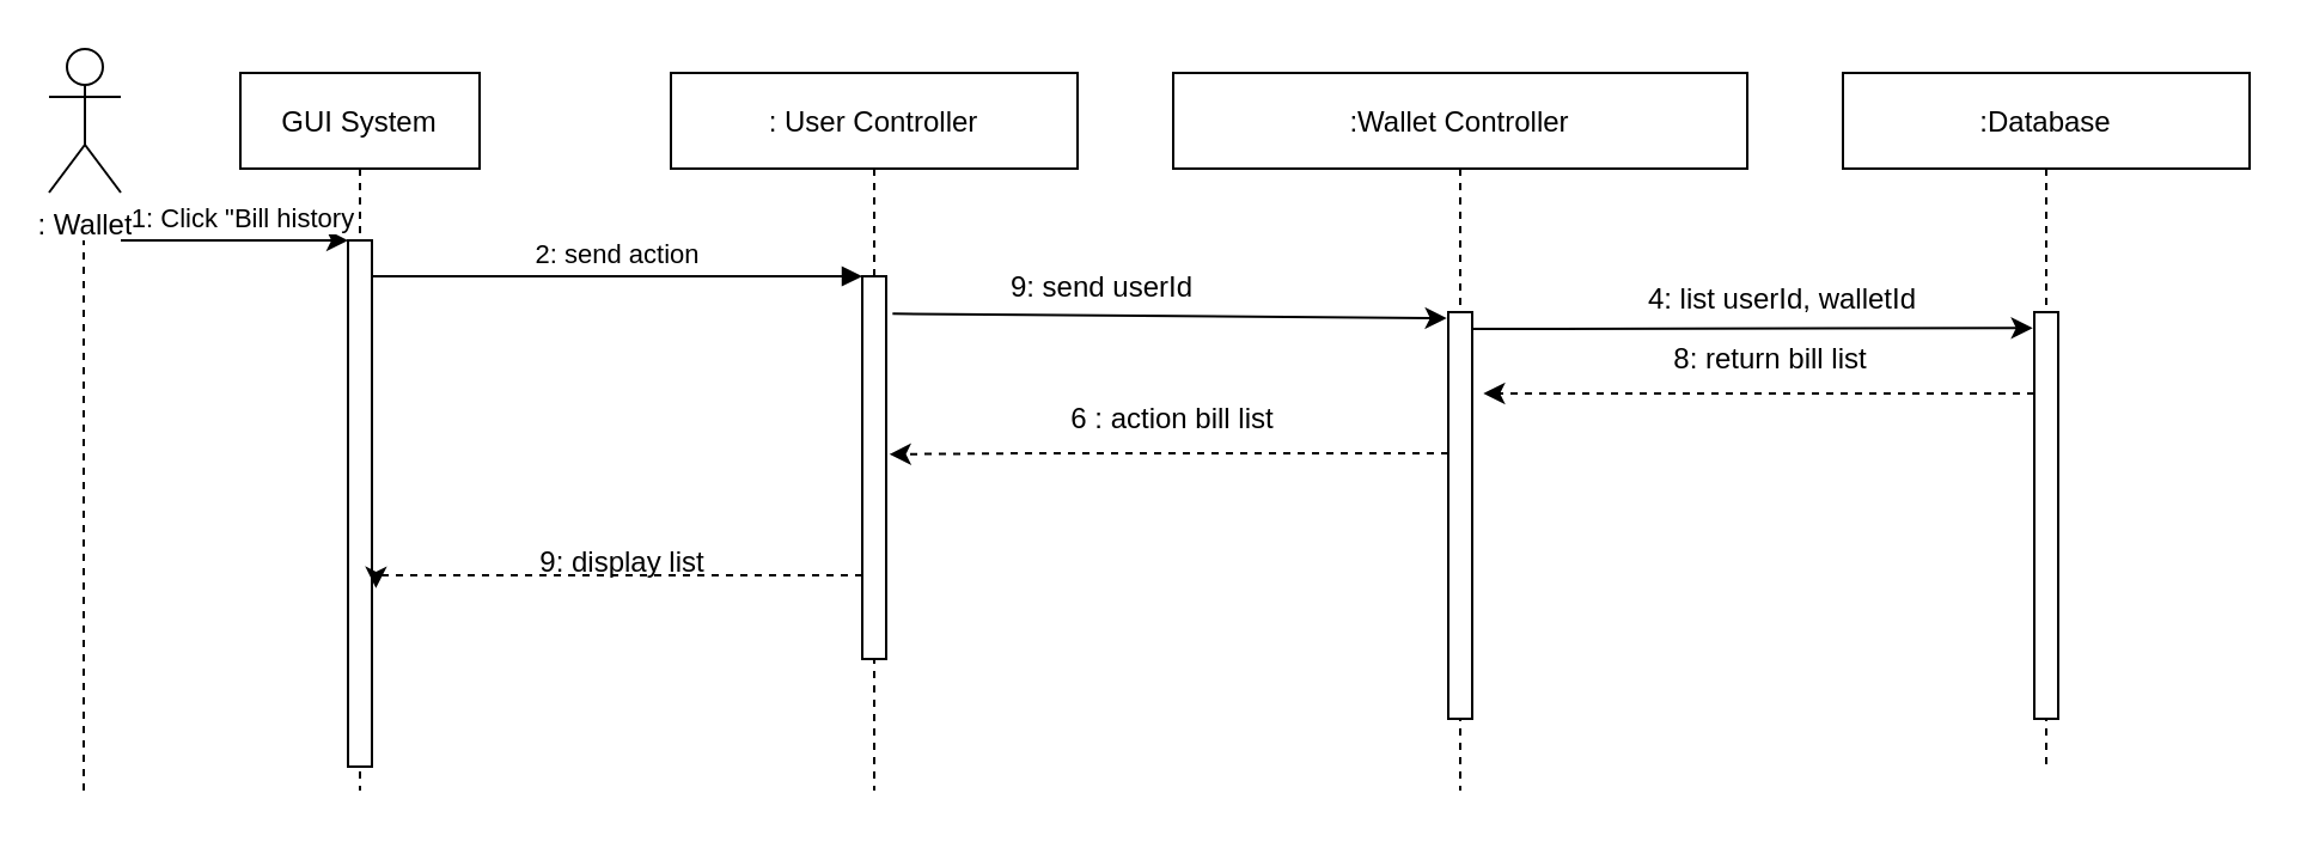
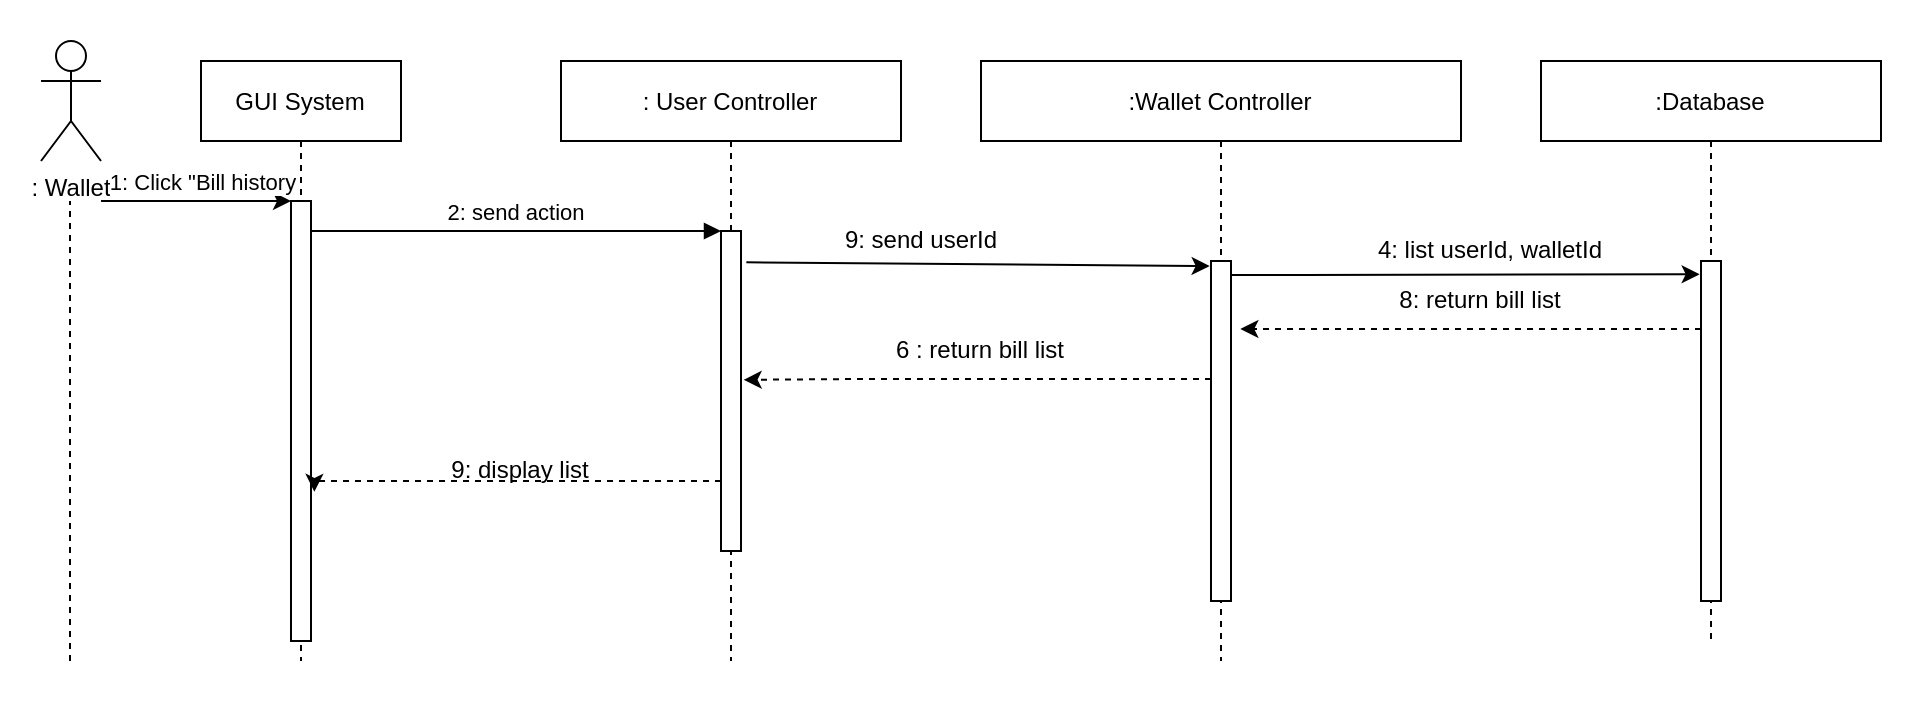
  <mxCell id="0" />
  <mxCell id="1" parent="0" />
  <mxCell id="2" value="GUI System" style="shape=umlLifeline;perimeter=lifelinePerimeter;container=1;collapsible=0;recursiveResize=0;rounded=0;shadow=0;strokeWidth=1;" vertex="1" parent="1"><mxGeometry x="100" y="30" width="100" height="300" as="geometry" /></mxCell>
  <mxCell id="3" value="" style="points=[];perimeter=orthogonalPerimeter;rounded=0;shadow=0;strokeWidth=1;" vertex="1" parent="2"><mxGeometry x="45" y="70" width="10" height="220" as="geometry" /></mxCell>
  <mxCell id="4" value=": User Controller" style="shape=umlLifeline;perimeter=lifelinePerimeter;container=1;collapsible=0;recursiveResize=0;rounded=0;shadow=0;strokeWidth=1;" vertex="1" parent="1"><mxGeometry x="280" y="30" width="170" height="300" as="geometry" /></mxCell>
  <mxCell id="5" value="" style="points=[];perimeter=orthogonalPerimeter;rounded=0;shadow=0;strokeWidth=1;" vertex="1" parent="4"><mxGeometry x="80" y="85" width="10" height="160" as="geometry" /></mxCell>
  <mxCell id="6" value="9: display list" style="text;html=1;strokeColor=none;fillColor=none;align=center;verticalAlign=middle;whiteSpace=wrap;rounded=0;" vertex="1" parent="4"><mxGeometry x="-60" y="190" width="80" height="30" as="geometry" /></mxCell>
  <mxCell id="7" value="2: send action" style="verticalAlign=bottom;endArrow=block;entryX=0;entryY=0;shadow=0;strokeWidth=1;" edge="1" parent="1" source="3" target="5"><mxGeometry relative="1" as="geometry"><mxPoint x="255" y="110" as="sourcePoint" /></mxGeometry></mxCell>
  <mxCell id="8" value=": Wallet" style="shape=umlActor;verticalLabelPosition=bottom;verticalAlign=top;html=1;outlineConnect=0;" vertex="1" parent="1"><mxGeometry x="20" y="20" width="30" height="60" as="geometry" /></mxCell>
  <mxCell id="9" value="" style="endArrow=none;dashed=1;html=1;rounded=0;" edge="1" parent="1"><mxGeometry width="50" height="50" relative="1" as="geometry"><mxPoint x="34.5" y="330" as="sourcePoint" /><mxPoint x="34.5" y="100" as="targetPoint" /></mxGeometry></mxCell>
  <mxCell id="10" value=":Wallet Controller" style="shape=umlLifeline;perimeter=lifelinePerimeter;container=1;collapsible=0;recursiveResize=0;rounded=0;shadow=0;strokeWidth=1;" vertex="1" parent="1"><mxGeometry x="490" y="30" width="240" height="300" as="geometry" /></mxCell>
  <mxCell id="11" value="" style="points=[];perimeter=orthogonalPerimeter;rounded=0;shadow=0;strokeWidth=1;" vertex="1" parent="10"><mxGeometry x="115" y="100" width="10" height="170" as="geometry" /></mxCell>
  <mxCell id="12" value="8: return bill list" style="text;html=1;strokeColor=none;fillColor=none;align=center;verticalAlign=middle;whiteSpace=wrap;rounded=0;" vertex="1" parent="10"><mxGeometry x="200" y="105" width="100" height="30" as="geometry" /></mxCell>
  <mxCell id="13" value="" style="endArrow=classic;html=1;rounded=0;" edge="1" parent="1" target="3"><mxGeometry width="50" height="50" relative="1" as="geometry"><mxPoint x="50" y="100" as="sourcePoint" /><mxPoint x="390" y="60" as="targetPoint" /></mxGeometry></mxCell>
  <mxCell id="14" value="1: Click &quot;Bill history" style="edgeLabel;html=1;align=center;verticalAlign=middle;resizable=0;points=[];" vertex="1" connectable="0" parent="13"><mxGeometry x="-0.354" y="1" relative="1" as="geometry"><mxPoint x="19" y="-9" as="offset" /></mxGeometry></mxCell>
  <mxCell id="15" value="" style="endArrow=classic;html=1;rounded=0;entryX=-0.067;entryY=0.015;entryDx=0;entryDy=0;entryPerimeter=0;exitX=1.267;exitY=0.098;exitDx=0;exitDy=0;exitPerimeter=0;" edge="1" parent="1" source="5" target="11"><mxGeometry width="50" height="50" relative="1" as="geometry"><mxPoint x="370" y="120" as="sourcePoint" /><mxPoint x="390" y="60" as="targetPoint" /></mxGeometry></mxCell>
  <mxCell id="16" value="9: send userId" style="text;html=1;align=center;verticalAlign=middle;resizable=0;points=[];autosize=1;strokeColor=none;fillColor=none;" vertex="1" parent="1"><mxGeometry x="410" y="105" width="100" height="30" as="geometry" /></mxCell>
  <mxCell id="17" style="edgeStyle=orthogonalEdgeStyle;rounded=0;orthogonalLoop=1;jettySize=auto;html=1;entryX=1.133;entryY=0.465;entryDx=0;entryDy=0;entryPerimeter=0;dashed=1;" edge="1" parent="1" source="11" target="5"><mxGeometry relative="1" as="geometry"><Array as="points"><mxPoint x="430" y="189" /><mxPoint x="430" y="189" /></Array></mxGeometry></mxCell>
  <mxCell id="18" value=":Database" style="shape=umlLifeline;perimeter=lifelinePerimeter;container=1;collapsible=0;recursiveResize=0;rounded=0;shadow=0;strokeWidth=1;" vertex="1" parent="1"><mxGeometry x="770" y="30" width="170" height="290" as="geometry" /></mxCell>
  <mxCell id="19" value="" style="points=[];perimeter=orthogonalPerimeter;rounded=0;shadow=0;strokeWidth=1;" vertex="1" parent="18"><mxGeometry x="80" y="100" width="10" height="170" as="geometry" /></mxCell>
  <mxCell id="20" style="edgeStyle=orthogonalEdgeStyle;rounded=0;orthogonalLoop=1;jettySize=auto;html=1;entryX=-0.067;entryY=0.039;entryDx=0;entryDy=0;entryPerimeter=0;" edge="1" parent="1" source="11" target="19"><mxGeometry relative="1" as="geometry"><Array as="points"><mxPoint x="650" y="137" /><mxPoint x="650" y="137" /></Array></mxGeometry></mxCell>
  <mxCell id="21" value="4: list userId, walletId" style="text;html=1;strokeColor=none;fillColor=none;align=center;verticalAlign=middle;whiteSpace=wrap;rounded=0;" vertex="1" parent="1"><mxGeometry x="680" y="110" width="130" height="30" as="geometry" /></mxCell>
  <mxCell id="22" style="edgeStyle=orthogonalEdgeStyle;rounded=0;orthogonalLoop=1;jettySize=auto;html=1;entryX=1.467;entryY=0.2;entryDx=0;entryDy=0;entryPerimeter=0;dashed=1;" edge="1" parent="1" source="19" target="11"><mxGeometry relative="1" as="geometry"><Array as="points"><mxPoint x="790" y="164" /><mxPoint x="790" y="164" /></Array></mxGeometry></mxCell>
- <mxCell id="23" value="6 : action bill list" style="text;html=1;strokeColor=none;fillColor=none;align=center;verticalAlign=middle;whiteSpace=wrap;rounded=0;" vertex="1" parent="1"><mxGeometry x="440" y="160" width="100" height="30" as="geometry" /></mxCell>
+ <mxCell id="23" value="6 : return bill list" style="text;html=1;strokeColor=none;fillColor=none;align=center;verticalAlign=middle;whiteSpace=wrap;rounded=0;" vertex="1" parent="1"><mxGeometry x="440" y="160" width="100" height="30" as="geometry" /></mxCell>
  <mxCell id="24" style="edgeStyle=orthogonalEdgeStyle;rounded=0;orthogonalLoop=1;jettySize=auto;html=1;entryX=1.167;entryY=0.661;entryDx=0;entryDy=0;entryPerimeter=0;dashed=1;" edge="1" parent="1" source="5" target="3"><mxGeometry relative="1" as="geometry"><Array as="points"><mxPoint x="157" y="240" /></Array></mxGeometry></mxCell>
